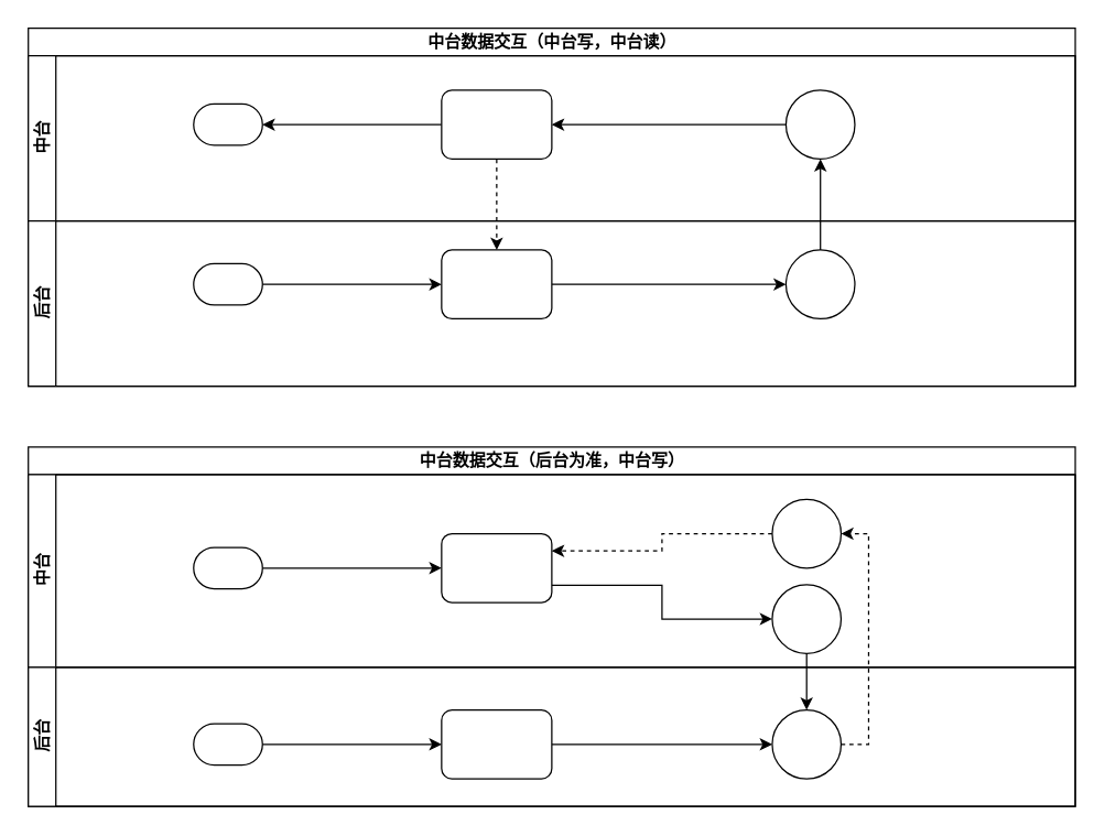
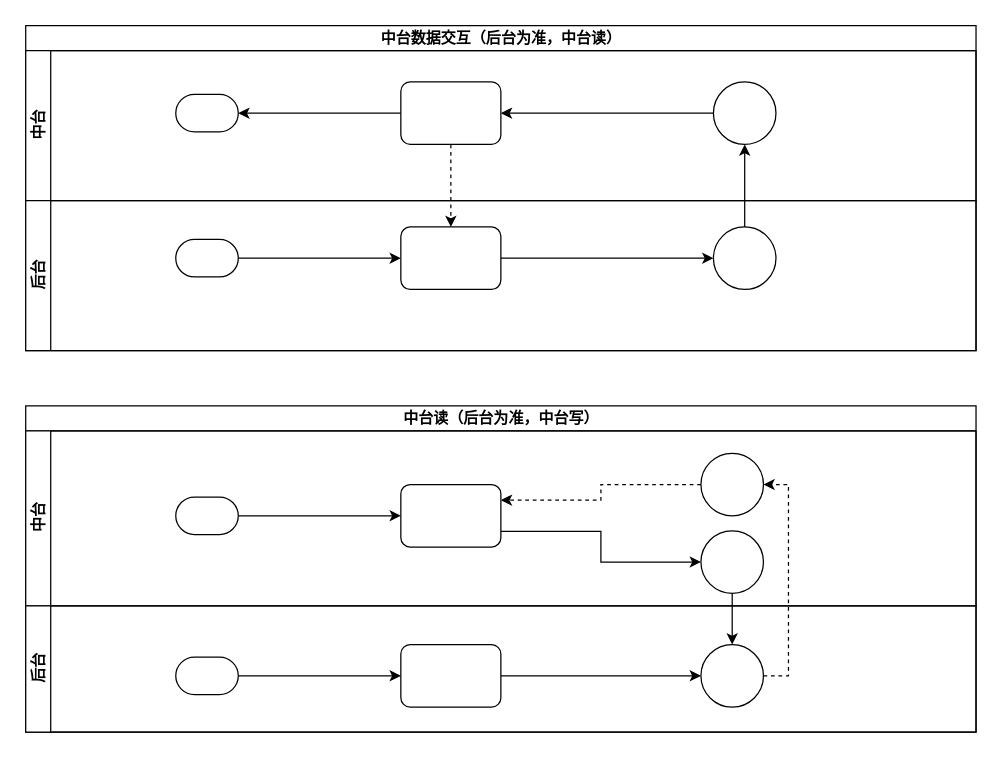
  <mxCell id="0" />
  <mxCell id="1" parent="0" />
- <mxCell id="2" value="中台数据交互（中台写，中台读）" style="swimlane;html=1;childLayout=stackLayout;resizeParent=1;resizeParentMax=0;horizontal=1;startSize=20;horizontalStack=0;" parent="1" vertex="1"><mxGeometry x="20" y="20" width="760" height="260" as="geometry"><mxRectangle x="20" y="20" width="100" height="20" as="alternateBounds" /></mxGeometry></mxCell>
+ <mxCell id="2" value="中台数据交互（后台为准，中台读）" style="swimlane;html=1;childLayout=stackLayout;resizeParent=1;resizeParentMax=0;horizontal=1;startSize=20;horizontalStack=0;" parent="1" vertex="1"><mxGeometry x="20" y="20" width="760" height="260" as="geometry"><mxRectangle x="20" y="20" width="100" height="20" as="alternateBounds" /></mxGeometry></mxCell>
  <mxCell id="3" value="中台" style="swimlane;html=1;startSize=20;horizontal=0;" parent="2" vertex="1"><mxGeometry y="20" width="760" height="120" as="geometry" /></mxCell>
  <mxCell id="4" style="edgeStyle=orthogonalEdgeStyle;rounded=0;orthogonalLoop=1;jettySize=auto;html=1;exitX=0;exitY=0.5;exitDx=0;exitDy=0;entryX=1;entryY=0.5;entryDx=0;entryDy=0;entryPerimeter=0;" parent="3" source="5" target="8" edge="1"><mxGeometry relative="1" as="geometry" /></mxCell>
  <mxCell id="5" value="" style="rounded=1;whiteSpace=wrap;html=1;" parent="3" vertex="1"><mxGeometry x="300" y="25" width="80" height="50" as="geometry" /></mxCell>
  <mxCell id="6" style="edgeStyle=orthogonalEdgeStyle;rounded=0;orthogonalLoop=1;jettySize=auto;html=1;exitX=0;exitY=0.5;exitDx=0;exitDy=0;" parent="3" source="7" target="5" edge="1"><mxGeometry relative="1" as="geometry" /></mxCell>
  <mxCell id="7" value="" style="ellipse;whiteSpace=wrap;html=1;" parent="3" vertex="1"><mxGeometry x="550" y="25" width="50" height="50" as="geometry" /></mxCell>
  <mxCell id="8" value="" style="html=1;dashed=0;whitespace=wrap;shape=mxgraph.dfd.start" parent="3" vertex="1"><mxGeometry x="120" y="35" width="50" height="30" as="geometry" /></mxCell>
  <mxCell id="9" style="edgeStyle=orthogonalEdgeStyle;rounded=0;orthogonalLoop=1;jettySize=auto;html=1;exitX=0.5;exitY=0;exitDx=0;exitDy=0;entryX=0.5;entryY=1;entryDx=0;entryDy=0;" parent="2" source="14" target="7" edge="1"><mxGeometry relative="1" as="geometry" /></mxCell>
  <mxCell id="10" style="edgeStyle=orthogonalEdgeStyle;rounded=0;orthogonalLoop=1;jettySize=auto;html=1;exitX=0.5;exitY=1;exitDx=0;exitDy=0;dashed=1;" parent="2" source="5" target="13" edge="1"><mxGeometry relative="1" as="geometry" /></mxCell>
  <mxCell id="11" value="后台" style="swimlane;html=1;startSize=20;horizontal=0;" parent="2" vertex="1"><mxGeometry y="140" width="760" height="120" as="geometry" /></mxCell>
  <mxCell id="12" style="edgeStyle=orthogonalEdgeStyle;rounded=0;orthogonalLoop=1;jettySize=auto;html=1;exitX=1;exitY=0.5;exitDx=0;exitDy=0;" parent="11" source="13" target="14" edge="1"><mxGeometry relative="1" as="geometry" /></mxCell>
  <mxCell id="13" value="" style="rounded=1;whiteSpace=wrap;html=1;" parent="11" vertex="1"><mxGeometry x="300" y="21" width="80" height="50" as="geometry" /></mxCell>
  <mxCell id="14" value="" style="ellipse;whiteSpace=wrap;html=1;" parent="11" vertex="1"><mxGeometry x="550" y="21" width="50" height="50" as="geometry" /></mxCell>
  <mxCell id="15" style="edgeStyle=orthogonalEdgeStyle;rounded=0;orthogonalLoop=1;jettySize=auto;html=1;exitX=1;exitY=0.5;exitDx=0;exitDy=0;exitPerimeter=0;" parent="11" source="16" target="13" edge="1"><mxGeometry relative="1" as="geometry" /></mxCell>
  <mxCell id="16" value="" style="html=1;dashed=0;whitespace=wrap;shape=mxgraph.dfd.start" parent="11" vertex="1"><mxGeometry x="120" y="31" width="50" height="30" as="geometry" /></mxCell>
- <mxCell id="17" value="中台数据交互（后台为准，中台写）" style="swimlane;html=1;childLayout=stackLayout;resizeParent=1;resizeParentMax=0;horizontal=1;startSize=20;horizontalStack=0;" parent="1" vertex="1"><mxGeometry x="20" y="324" width="760" height="261" as="geometry"><mxRectangle x="20" y="20" width="100" height="20" as="alternateBounds" /></mxGeometry></mxCell>
+ <mxCell id="17" value="中台读（后台为准，中台写）" style="swimlane;html=1;childLayout=stackLayout;resizeParent=1;resizeParentMax=0;horizontal=1;startSize=20;horizontalStack=0;" parent="1" vertex="1"><mxGeometry x="20" y="324" width="760" height="261" as="geometry"><mxRectangle x="20" y="20" width="100" height="20" as="alternateBounds" /></mxGeometry></mxCell>
  <mxCell id="18" style="edgeStyle=orthogonalEdgeStyle;rounded=0;orthogonalLoop=1;jettySize=auto;html=1;exitX=0.5;exitY=1;exitDx=0;exitDy=0;entryX=0.5;entryY=0;entryDx=0;entryDy=0;" parent="17" source="27" target="31" edge="1"><mxGeometry relative="1" as="geometry" /></mxCell>
  <mxCell id="19" style="edgeStyle=orthogonalEdgeStyle;rounded=0;orthogonalLoop=1;jettySize=auto;html=1;exitX=1;exitY=0.5;exitDx=0;exitDy=0;entryX=1;entryY=0.5;entryDx=0;entryDy=0;dashed=1;" parent="17" source="31" target="26" edge="1"><mxGeometry relative="1" as="geometry" /></mxCell>
  <mxCell id="20" value="中台" style="swimlane;html=1;startSize=20;horizontal=0;" parent="17" vertex="1"><mxGeometry y="20" width="760" height="140" as="geometry" /></mxCell>
  <mxCell id="21" style="edgeStyle=orthogonalEdgeStyle;rounded=0;orthogonalLoop=1;jettySize=auto;html=1;exitX=1;exitY=0.75;exitDx=0;exitDy=0;entryX=0;entryY=0.5;entryDx=0;entryDy=0;" parent="20" source="22" target="27" edge="1"><mxGeometry relative="1" as="geometry" /></mxCell>
  <mxCell id="22" value="" style="rounded=1;whiteSpace=wrap;html=1;" parent="20" vertex="1"><mxGeometry x="300" y="43" width="80" height="50" as="geometry" /></mxCell>
  <mxCell id="23" style="edgeStyle=orthogonalEdgeStyle;rounded=0;orthogonalLoop=1;jettySize=auto;html=1;exitX=1;exitY=0.5;exitDx=0;exitDy=0;exitPerimeter=0;entryX=0;entryY=0.5;entryDx=0;entryDy=0;" parent="20" source="24" target="22" edge="1"><mxGeometry relative="1" as="geometry" /></mxCell>
  <mxCell id="24" value="" style="html=1;dashed=0;whitespace=wrap;shape=mxgraph.dfd.start" parent="20" vertex="1"><mxGeometry x="120" y="53" width="50" height="30" as="geometry" /></mxCell>
  <mxCell id="25" style="edgeStyle=orthogonalEdgeStyle;rounded=0;orthogonalLoop=1;jettySize=auto;html=1;exitX=0;exitY=0.5;exitDx=0;exitDy=0;entryX=1;entryY=0.25;entryDx=0;entryDy=0;dashed=1;" parent="20" source="26" target="22" edge="1"><mxGeometry relative="1" as="geometry" /></mxCell>
  <mxCell id="26" value="" style="ellipse;whiteSpace=wrap;html=1;aspect=fixed;" parent="20" vertex="1"><mxGeometry x="540" y="18" width="50" height="50" as="geometry" /></mxCell>
  <mxCell id="27" value="" style="ellipse;whiteSpace=wrap;html=1;aspect=fixed;" parent="20" vertex="1"><mxGeometry x="540" y="80" width="50" height="50" as="geometry" /></mxCell>
  <mxCell id="28" value="后台" style="swimlane;html=1;startSize=20;horizontal=0;" parent="17" vertex="1"><mxGeometry y="160" width="760" height="101" as="geometry" /></mxCell>
  <mxCell id="29" style="edgeStyle=orthogonalEdgeStyle;rounded=0;orthogonalLoop=1;jettySize=auto;html=1;exitX=1;exitY=0.5;exitDx=0;exitDy=0;" parent="28" source="30" target="31" edge="1"><mxGeometry relative="1" as="geometry" /></mxCell>
  <mxCell id="30" value="" style="rounded=1;whiteSpace=wrap;html=1;" parent="28" vertex="1"><mxGeometry x="300" y="31" width="80" height="50" as="geometry" /></mxCell>
  <mxCell id="31" value="" style="ellipse;whiteSpace=wrap;html=1;aspect=fixed;" parent="28" vertex="1"><mxGeometry x="540" y="31" width="50" height="50" as="geometry" /></mxCell>
  <mxCell id="32" style="edgeStyle=orthogonalEdgeStyle;rounded=0;orthogonalLoop=1;jettySize=auto;html=1;exitX=1;exitY=0.5;exitDx=0;exitDy=0;exitPerimeter=0;" parent="28" source="33" target="30" edge="1"><mxGeometry relative="1" as="geometry" /></mxCell>
  <mxCell id="33" value="" style="html=1;dashed=0;whitespace=wrap;shape=mxgraph.dfd.start" parent="28" vertex="1"><mxGeometry x="120" y="41" width="50" height="30" as="geometry" /></mxCell>
